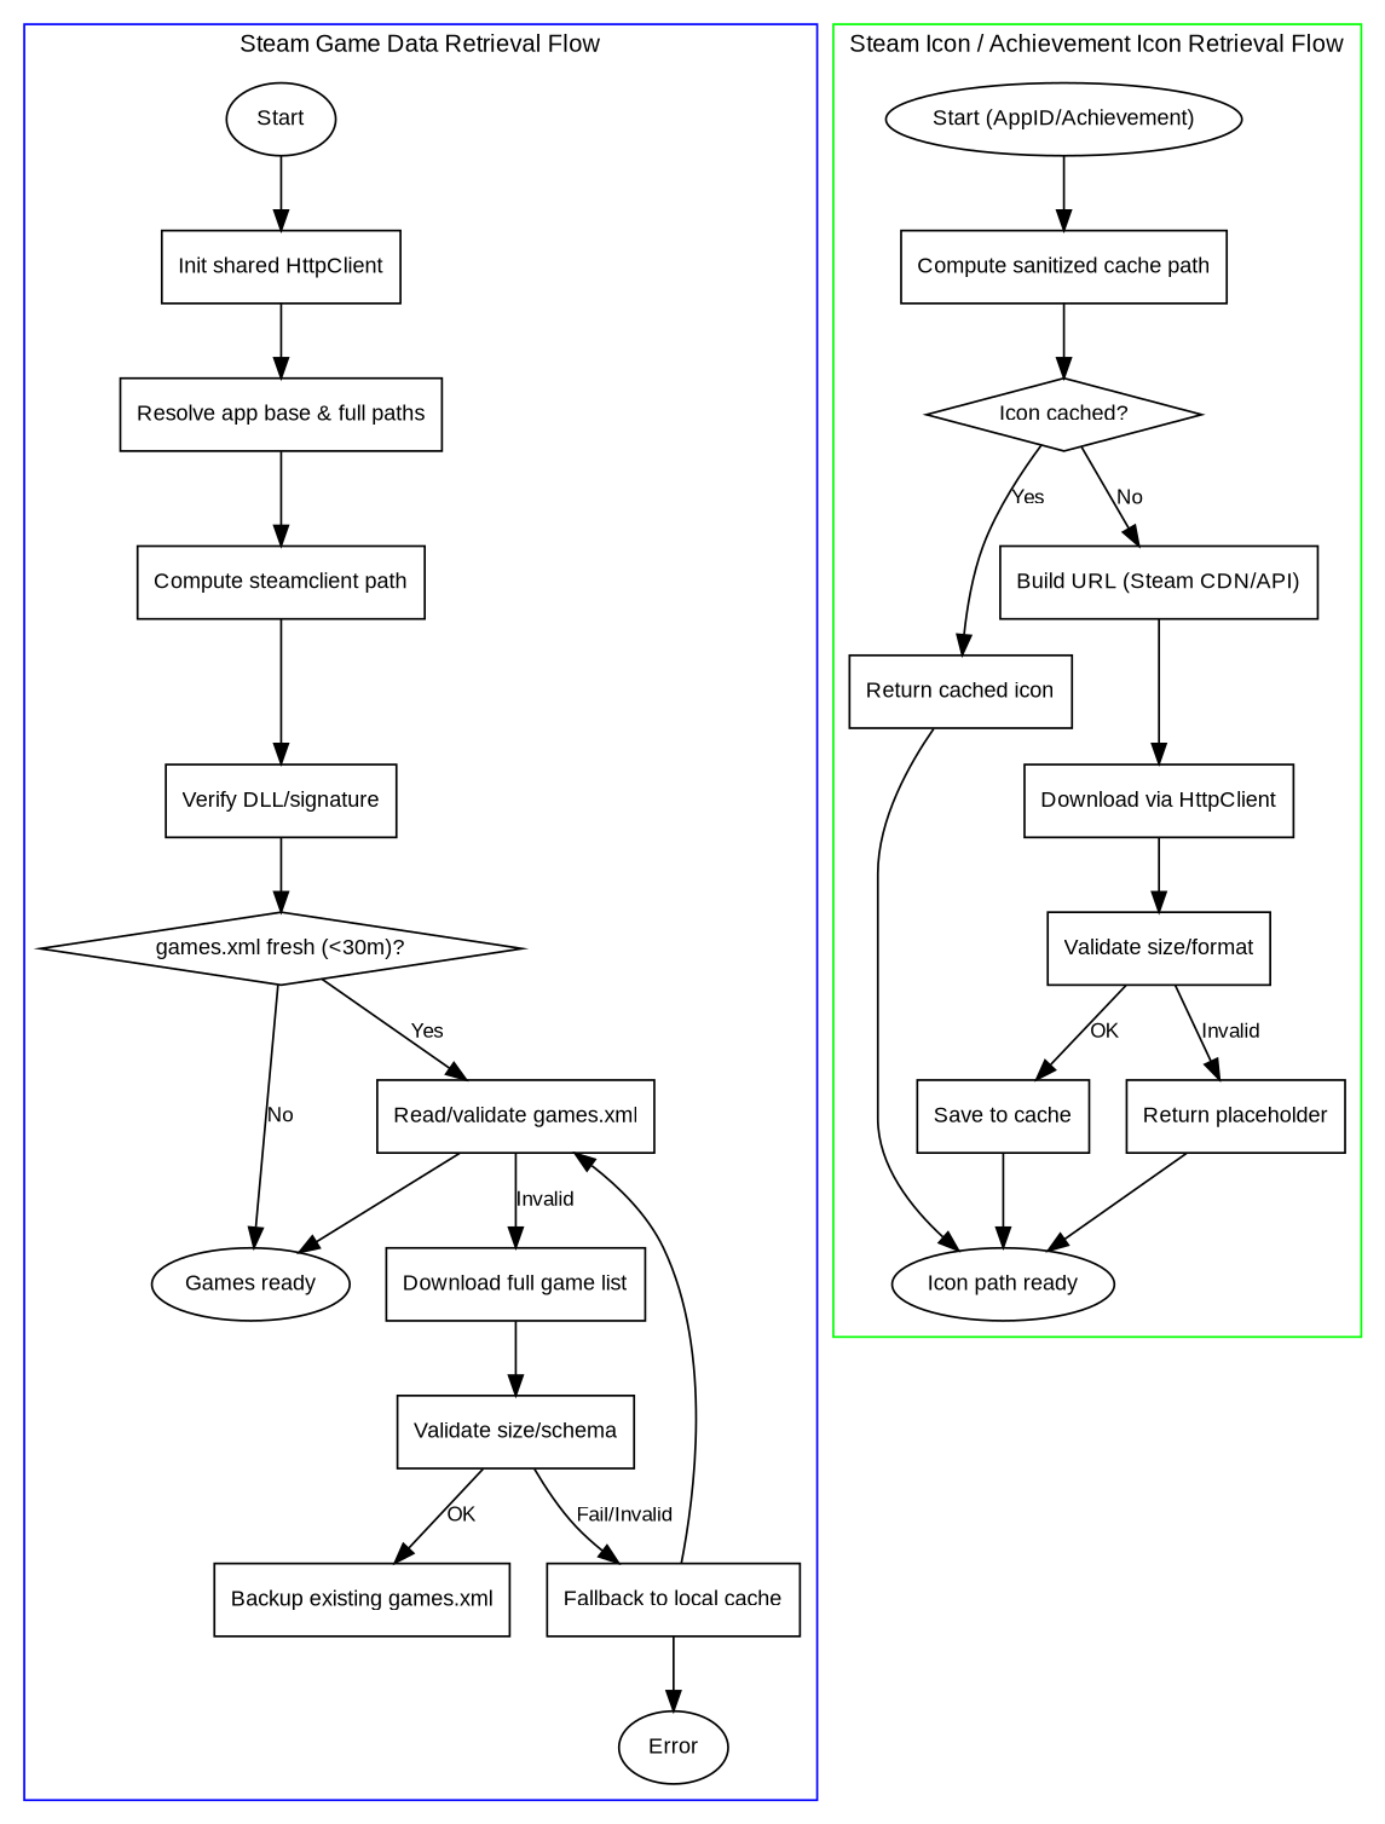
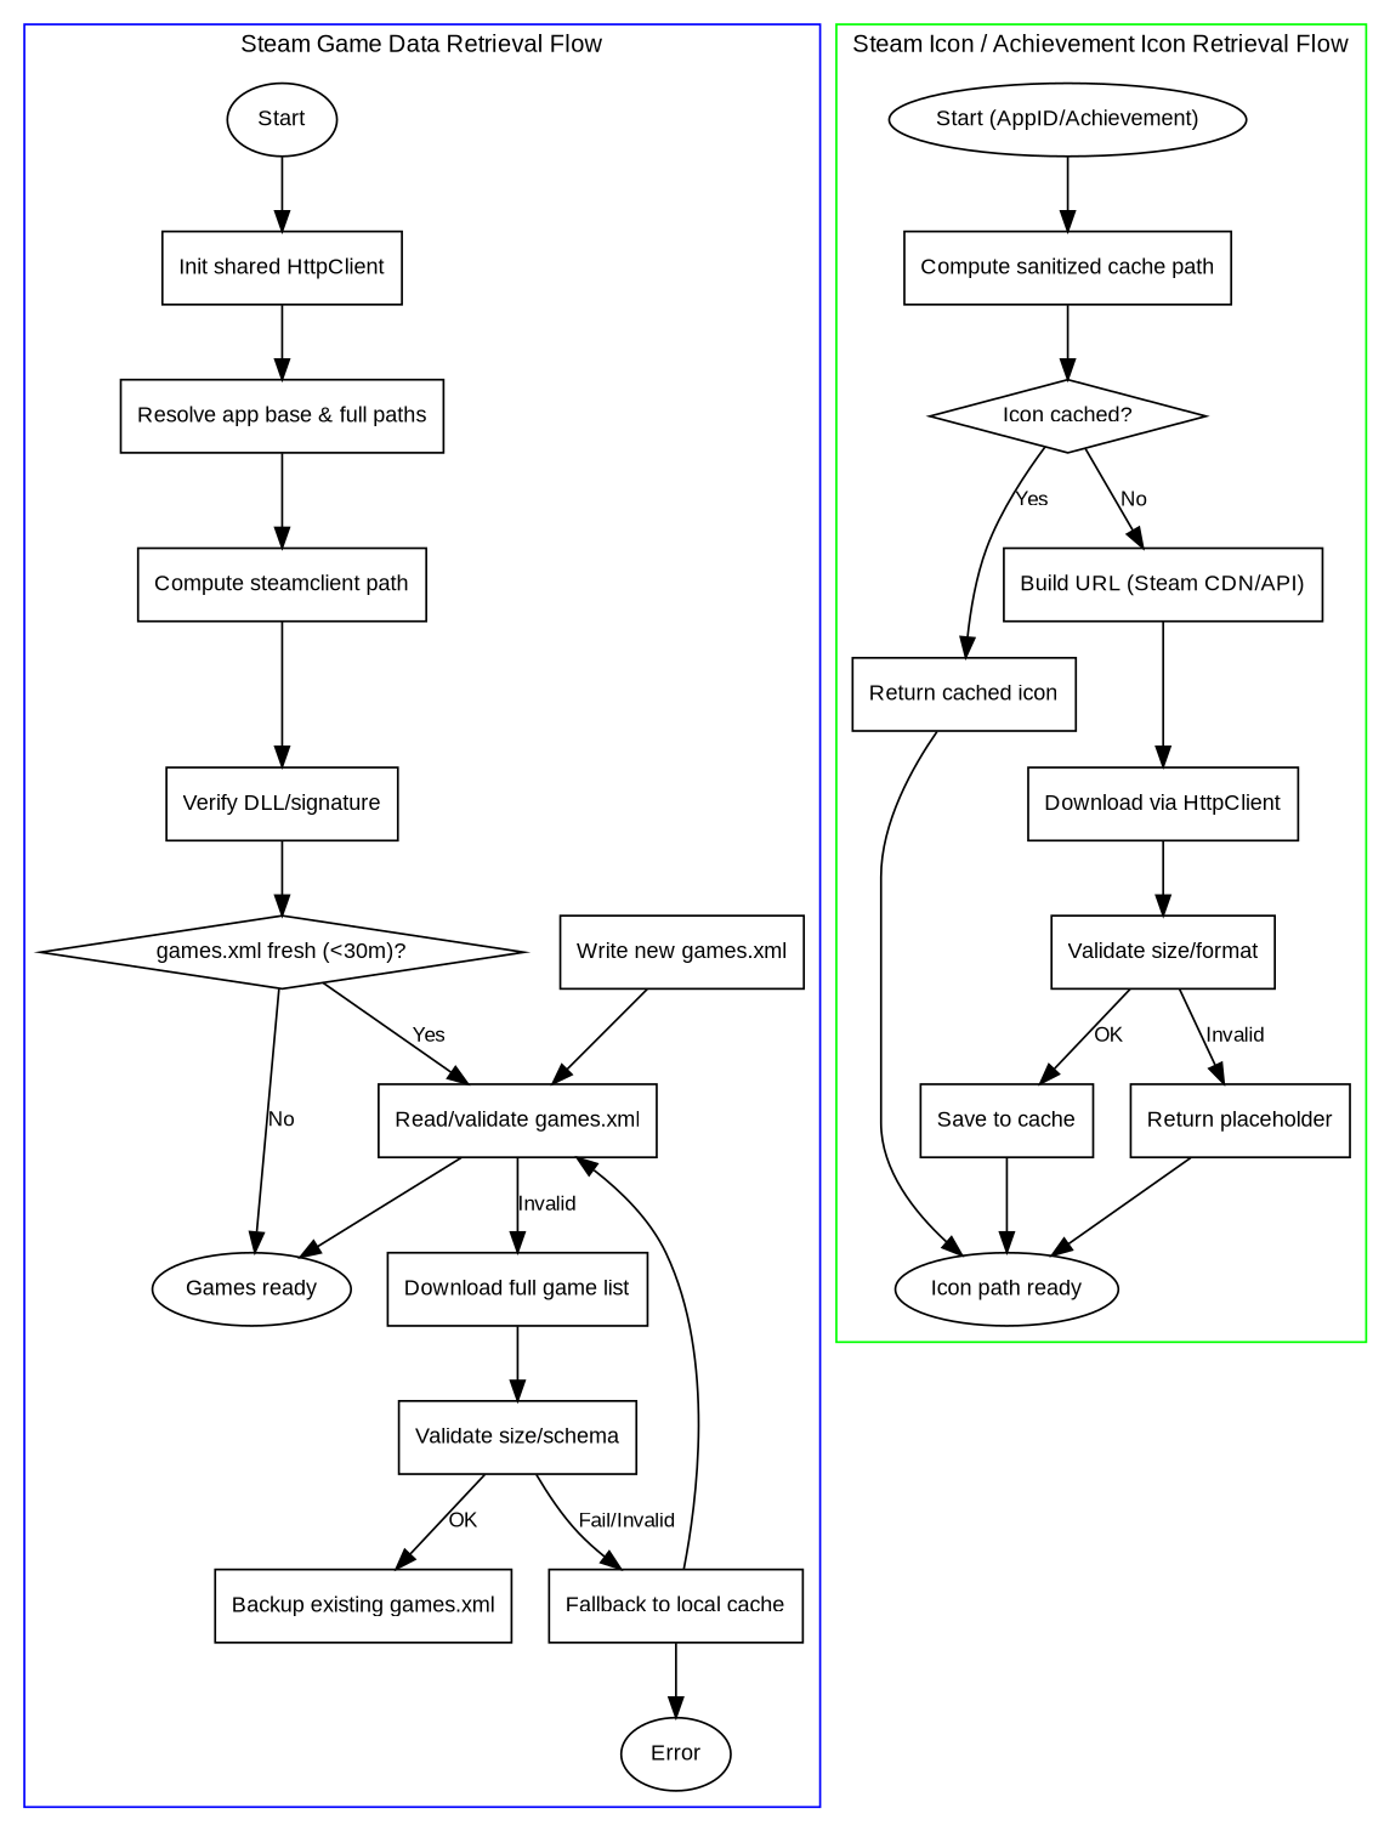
  digraph {
    rankdir=TB
    node [fontname=Arial fontsize=11 shape=rectangle]
    edge [fontname=Arial fontsize=10]
    n1 [label=Start shape=oval]
    n2 [label="Init shared HttpClient"]
    n3 [label="Resolve app base & full paths"]
    n4 [label="Compute steamclient path"]
    n5 [label="Verify DLL/signature"]
    n6 [label="games.xml fresh (<30m)?" shape=diamond]
    n7 [label="Read/validate games.xml"]
    n8 [label="Download full game list"]
    n9 [label="Games ready" shape=oval]
    n10 [label="Validate size/schema"]
    n11 [label="Backup existing games.xml"]
    n12 [label="Fallback to local cache"]
+   n13 [label="Write new games.xml"]
    n14 [label=Error shape=oval]
    n15 [label="Start (AppID/Achievement)" shape=oval]
    n16 [label="Compute sanitized cache path"]
    n17 [label="Icon cached?" shape=diamond]
    n18 [label="Return cached icon"]
    n19 [label="Build URL (Steam CDN/API)"]
    n20 [label="Icon path ready" shape=oval]
    n21 [label="Download via HttpClient"]
    n22 [label="Validate size/format"]
    n23 [label="Save to cache"]
    n24 [label="Return placeholder"]
    subgraph cluster_1 {
      color=blue
      fontname=Arial
      fontsize=12
      label="Steam Game Data Retrieval Flow"
      n1
      n2
      n3
      n4
      n5
      n6
      n7
      n8
      n9
      n10
      n11
      n12
+     n13
      n14
    }
    subgraph cluster_2 {
      color=green
      fontname=Arial
      fontsize=12
      label="Steam Icon / Achievement Icon Retrieval Flow"
      n15
      n16
      n17
      n18
      n19
      n20
      n21
      n22
      n23
      n24
    }
    n1 -> n2
    n2 -> n3
    n3 -> n4
    n4 -> n5
    n5 -> n6
    n6 -> n7 [label=Yes]
    n6 -> n9 [label=No]
    n7 -> n8 [label=Invalid]
    n7 -> n9
    n8 -> n10
    n10 -> n11 [label=OK]
    n10 -> n12 [label="Fail/Invalid"]
    n12 -> n7
    n12 -> n14
+   n13 -> n7
    n15 -> n16
    n16 -> n17
    n17 -> n18 [label=Yes]
    n17 -> n19 [label=No]
    n18 -> n20
    n19 -> n21
    n21 -> n22
    n22 -> n23 [label=OK]
    n22 -> n24 [label=Invalid]
    n23 -> n20
    n24 -> n20
  }
